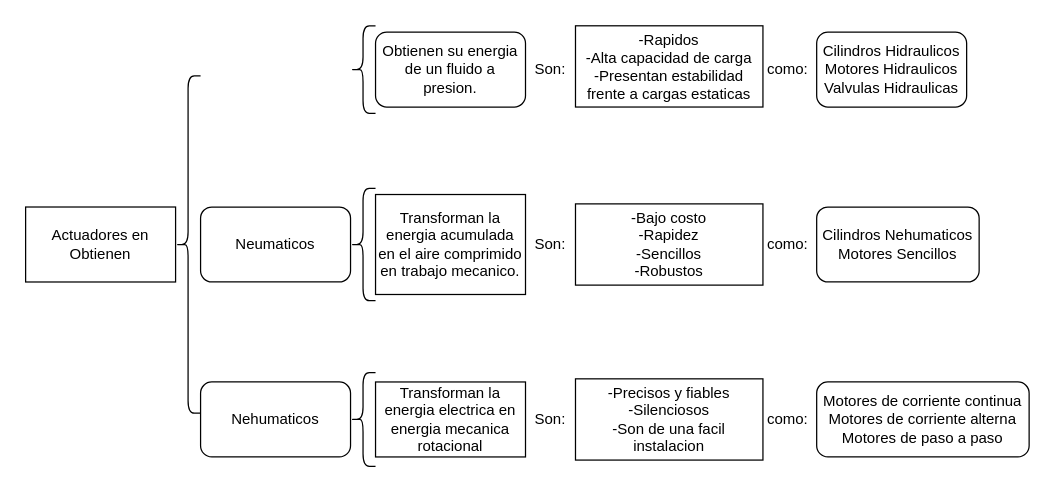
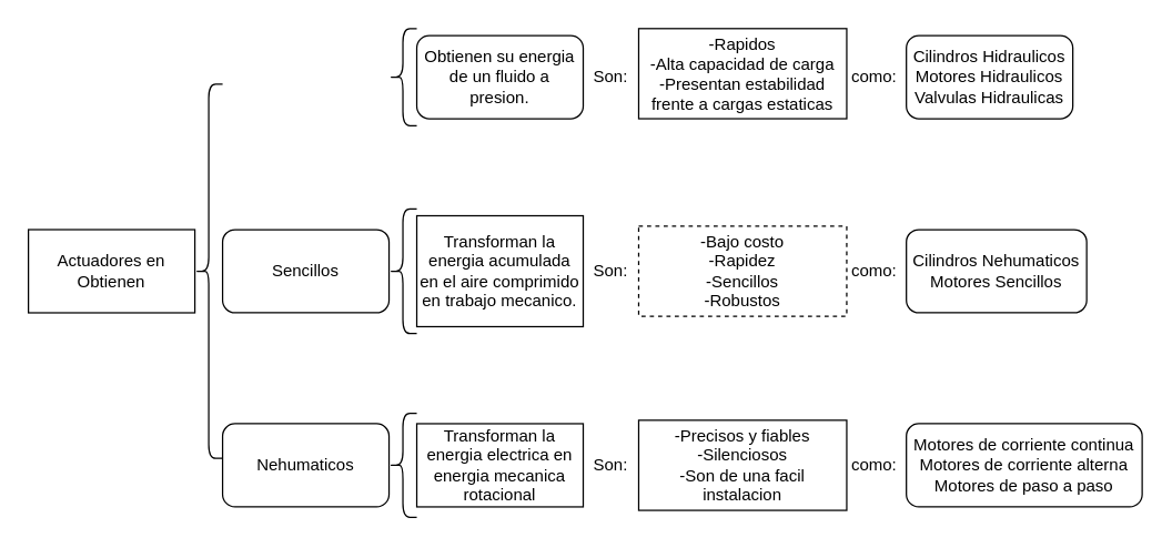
  <mxCell id="0" />
  <mxCell id="1" parent="0" />
  <mxCell id="2" value="" style="shape=curlyBracket;whiteSpace=wrap;html=1;rounded=1;" vertex="1" parent="1"><mxGeometry x="140" y="60" width="20" height="270" as="geometry" /></mxCell>
  <mxCell id="3" value="Actuadores en Obtienen" style="rounded=0;whiteSpace=wrap;html=1;" vertex="1" parent="1"><mxGeometry x="20" y="165" width="120" height="60" as="geometry" /></mxCell>
- <mxCell id="4" value="Neumaticos" style="rounded=1;whiteSpace=wrap;html=1;" vertex="1" parent="1"><mxGeometry x="160" y="165" width="120" height="60" as="geometry" /></mxCell>
+ <mxCell id="4" value="Sencillos" style="rounded=1;whiteSpace=wrap;html=1;" vertex="1" parent="1"><mxGeometry x="160" y="165" width="120" height="60" as="geometry" /></mxCell>
  <mxCell id="5" value="Nehumaticos" style="rounded=1;whiteSpace=wrap;html=1;" vertex="1" parent="1"><mxGeometry x="160" y="305" width="120" height="60" as="geometry" /></mxCell>
  <mxCell id="6" value="" style="shape=curlyBracket;whiteSpace=wrap;html=1;rounded=1;size=0.5;" vertex="1" parent="1"><mxGeometry x="280" y="297.5" width="20" height="75" as="geometry" /></mxCell>
  <mxCell id="7" value="" style="shape=curlyBracket;whiteSpace=wrap;html=1;rounded=1;size=0.5;" vertex="1" parent="1"><mxGeometry x="280" y="150" width="20" height="90" as="geometry" /></mxCell>
  <mxCell id="8" value="" style="shape=curlyBracket;whiteSpace=wrap;html=1;rounded=1;size=0.5;" vertex="1" parent="1"><mxGeometry x="280" y="20" width="20" height="70" as="geometry" /></mxCell>
  <mxCell id="9" value="Cilindros Hidraulicos&lt;br&gt;Motores Hidraulicos&lt;br&gt;Valvulas Hidraulicas" style="rounded=1;whiteSpace=wrap;html=1;" vertex="1" parent="1"><mxGeometry x="653" y="25" width="120" height="60" as="geometry" /></mxCell>
  <mxCell id="10" value="Obtienen su energia de un fluido a presion." style="whiteSpace=wrap;html=1;rounded=1;" vertex="1" parent="1"><mxGeometry x="300" y="25" width="120" height="60" as="geometry" /></mxCell>
  <mxCell id="11" value="Transforman la energia acumulada en el aire comprimido en trabajo mecanico." style="rounded=0;whiteSpace=wrap;html=1;" vertex="1" parent="1"><mxGeometry x="300" y="155" width="120" height="80" as="geometry" /></mxCell>
  <mxCell id="12" value="Transforman la energia electrica en energia mecanica rotacional" style="rounded=0;whiteSpace=wrap;html=1;" vertex="1" parent="1"><mxGeometry x="300" y="305" width="120" height="60" as="geometry" /></mxCell>
  <mxCell id="13" value="como:" style="text;html=1;strokeColor=none;fillColor=none;align=center;verticalAlign=middle;whiteSpace=wrap;rounded=0;" vertex="1" parent="1"><mxGeometry x="610" y="325" width="40" height="20" as="geometry" /></mxCell>
  <mxCell id="14" value="como:" style="text;html=1;strokeColor=none;fillColor=none;align=center;verticalAlign=middle;whiteSpace=wrap;rounded=0;" vertex="1" parent="1"><mxGeometry x="610" y="185" width="40" height="20" as="geometry" /></mxCell>
  <mxCell id="15" value="como:" style="text;html=1;strokeColor=none;fillColor=none;align=center;verticalAlign=middle;whiteSpace=wrap;rounded=0;" vertex="1" parent="1"><mxGeometry x="610" y="45" width="40" height="20" as="geometry" /></mxCell>
  <mxCell id="16" value="Cilindros Nehumaticos&lt;br&gt;Motores Sencillos" style="rounded=1;whiteSpace=wrap;html=1;" vertex="1" parent="1"><mxGeometry x="653" y="165" width="130" height="60" as="geometry" /></mxCell>
  <mxCell id="17" value="Motores de corriente continua&lt;br&gt;Motores de corriente alterna&lt;br&gt;Motores de paso a paso" style="rounded=1;whiteSpace=wrap;html=1;" vertex="1" parent="1"><mxGeometry x="653" y="305" width="170" height="60" as="geometry" /></mxCell>
  <mxCell id="18" value="Son:" style="text;html=1;strokeColor=none;fillColor=none;align=center;verticalAlign=middle;whiteSpace=wrap;rounded=0;" vertex="1" parent="1"><mxGeometry x="420" y="45" width="40" height="20" as="geometry" /></mxCell>
  <mxCell id="19" value="Son:" style="text;html=1;strokeColor=none;fillColor=none;align=center;verticalAlign=middle;whiteSpace=wrap;rounded=0;" vertex="1" parent="1"><mxGeometry x="420" y="185" width="40" height="20" as="geometry" /></mxCell>
  <mxCell id="20" value="Son:" style="text;html=1;strokeColor=none;fillColor=none;align=center;verticalAlign=middle;whiteSpace=wrap;rounded=0;" vertex="1" parent="1"><mxGeometry x="420" y="325" width="40" height="20" as="geometry" /></mxCell>
  <mxCell id="21" value="-&lt;span&gt;Rapidos&lt;/span&gt;&lt;div&gt;-Alta capacidad de carga&lt;/div&gt;&lt;div&gt;-Presentan estabilidad frente a cargas estaticas&lt;/div&gt;" style="rounded=0;whiteSpace=wrap;html=1;" vertex="1" parent="1"><mxGeometry x="460" y="20" width="150" height="65" as="geometry" /></mxCell>
- <mxCell id="22" value="&lt;div&gt;-Bajo costo&lt;/div&gt;&lt;div&gt;-Rapidez&lt;/div&gt;&lt;div&gt;-Sencillos&lt;/div&gt;&lt;div&gt;-Robustos&lt;/div&gt;" style="rounded=0;whiteSpace=wrap;html=1;" vertex="1" parent="1"><mxGeometry x="460" y="162.5" width="150" height="65" as="geometry" /></mxCell>
+ <mxCell id="22" value="&lt;div&gt;-Bajo costo&lt;/div&gt;&lt;div&gt;-Rapidez&lt;/div&gt;&lt;div&gt;-Sencillos&lt;/div&gt;&lt;div&gt;-Robustos&lt;/div&gt;" style="rounded=0;whiteSpace=wrap;html=1;dashed=1;" vertex="1" parent="1"><mxGeometry x="460" y="162.5" width="150" height="65" as="geometry" /></mxCell>
  <mxCell id="23" value="&lt;div&gt;-Precisos y fiables&lt;/div&gt;&lt;div&gt;-Silenciosos&lt;/div&gt;&lt;div&gt;-Son de una facil instalacion&lt;/div&gt;" style="rounded=0;whiteSpace=wrap;html=1;" vertex="1" parent="1"><mxGeometry x="460" y="302.5" width="150" height="65" as="geometry" /></mxCell>
